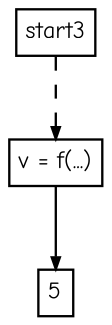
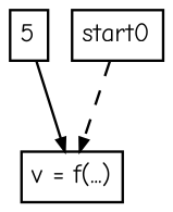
  digraph {
    fontname="Comic Neue"
    nodesep=0.12
    ranksep=0.5
    node [fontname="Comic Neue" fontsize=10.5 margin="0.05,0.05" shape=box]
    edge [arrowsize=0.5 fontname="Comic Neue" fontsize=10.5]
    n1 [height=0.02 label="v = f(...)" width=0.02]
    n2 [height=0.02 label=5 width=0.02]
-   start0 [height=0.02 width=0.02 label=start3]
-   n1 -> n2
+   start0 [height=0.02 width=0.02]
+   n2 -> n1
    start0 -> n1 [style=dashed]
  }
